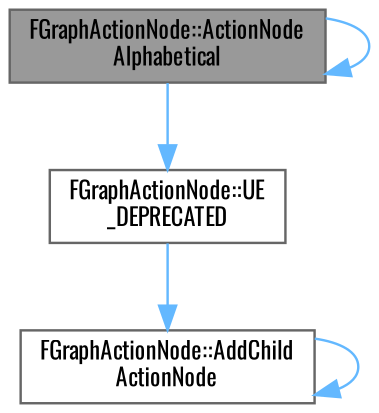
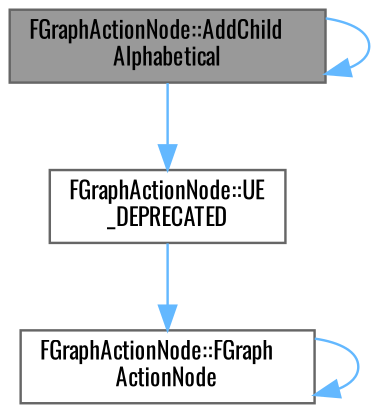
  digraph {
    fontname=Oswald
    rankdir=TB
    node [color=grey40 fillcolor=white fontname=Oswald fontsize=10 shape=box style=filled]
    edge [color=steelblue1 fontname=Oswald fontsize=10 labelfontname=Helvetica labelfontsize=10 style=solid]
-   n1 [color=gray40 fillcolor=grey60 fontcolor=black height=0.2 label="FGraphActionNode::ActionNode\lAlphabetical" width=0.4]
+   n1 [color=gray40 fillcolor=grey60 fontcolor=black height=0.2 label="FGraphActionNode::AddChild\lAlphabetical" width=0.4]
    n2 [height=0.2 label="FGraphActionNode::UE\l_DEPRECATED" width=0.4]
-   n3 [height=0.2 label="FGraphActionNode::AddChild\lActionNode" width=0.4]
+   n3 [height=0.2 label="FGraphActionNode::FGraph\lActionNode" width=0.4]
    n1 -> n1
    n1 -> n2
    n2 -> n3
    n3 -> n3
  }
